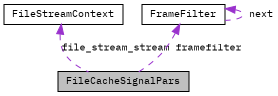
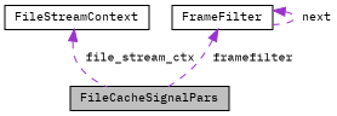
  digraph {
    fontname="IBM Plex Mono"
    node [color=black fillcolor=white fontname="IBM Plex Mono" fontsize=10 shape=record style=filled]
    edge [color=darkorchid3 dir=back fontname="IBM Plex Mono" fontsize=10 labelfontname=Helvetica labelfontsize=10 style=dashed]
    n1 [fillcolor=grey75 fontcolor=black height=0.2 label=FileCacheSignalPars width=0.4]
    n2 [height=0.2 label=FileStreamContext width=0.4]
    n3 [height=0.2 label=FrameFilter width=0.4]
-   n2 -> n1 [label=" file_stream_stream"]
+   n2 -> n1 [label=" file_stream_ctx"]
    n3 -> n1 [label=" framefilter"]
    n3 -> n3 [label=" next"]
  }
